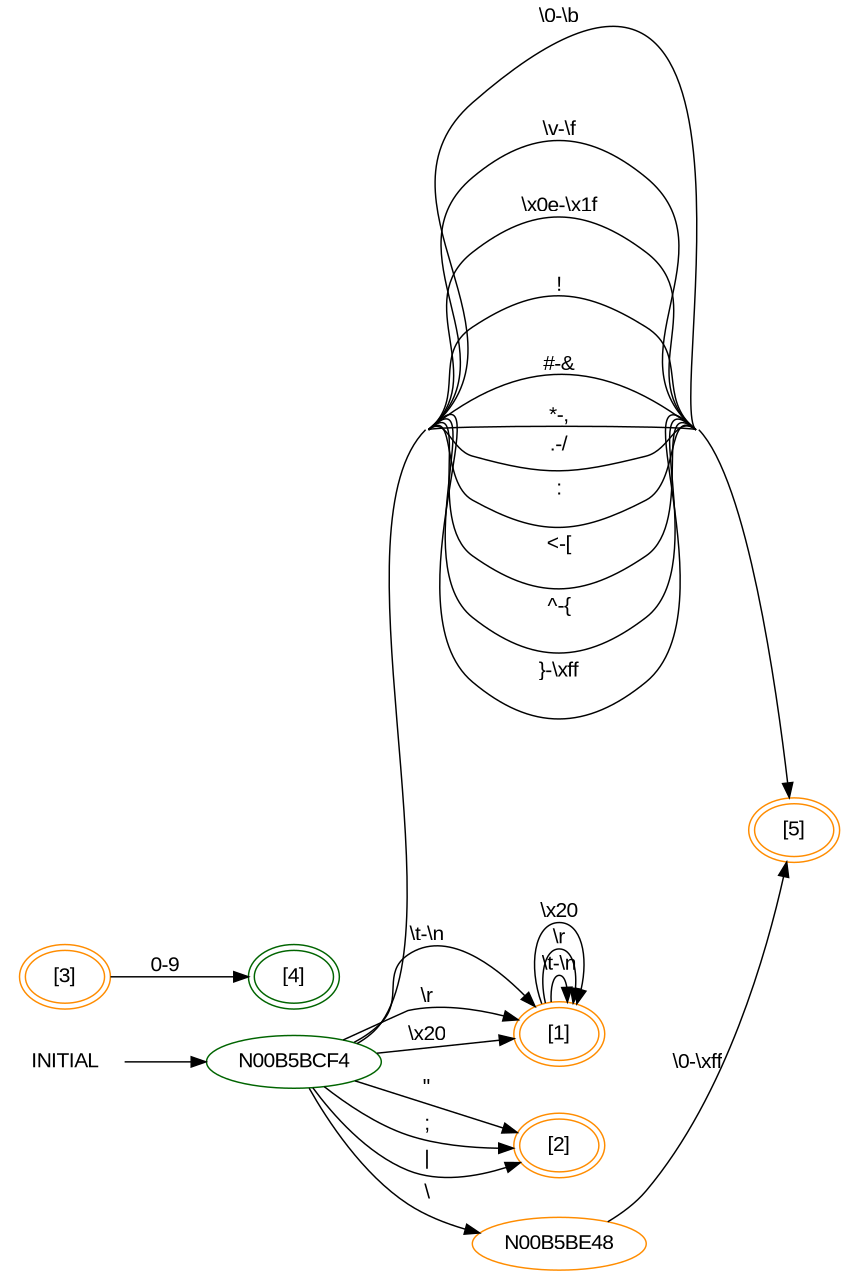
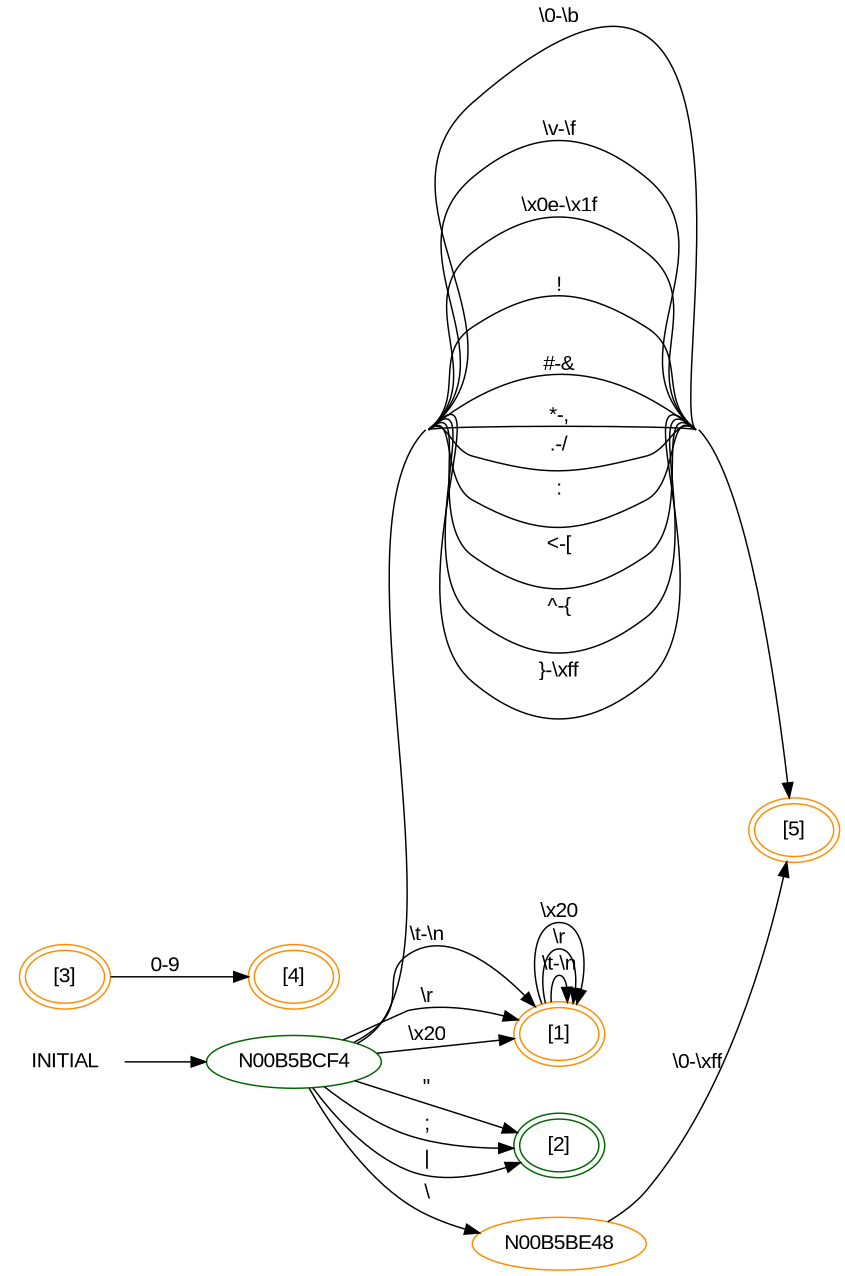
  digraph {
    concentrate=true
    fontname="Liberation Sans"
    rankdir=LR
    node [color=darkorange fontname="Liberation Sans" peripheries=2]
    edge [fontname="Liberation Sans"]
    n1 [color=darkgreen label=INITIAL peripheries=0 root=true]
    N00B5BCF4 [color=darkgreen peripheries=""]
    n3 [label="[5]"]
    n4 [label="[1]"]
-   n5 [label="[2]"]
+   n5 [color=darkgreen label="[2]"]
    N00B5BE48 [peripheries=""]
    n7 [label="[3]"]
-   n8 [color=darkgreen label="[4]"]
+   n8 [label="[4]"]
    n1 -> N00B5BCF4
    N00B5BCF4 -> n3 [label="\\0-\\b"]
    N00B5BCF4 -> n3 [label="\\v-\\f"]
    N00B5BCF4 -> n3 [label="\\x0e-\\x1f"]
    N00B5BCF4 -> n3 [label="!"]
    N00B5BCF4 -> n3 [label="#-&"]
    N00B5BCF4 -> n3 [label="*-,"]
    N00B5BCF4 -> n3 [label=".-/"]
    N00B5BCF4 -> n3 [label=":"]
    N00B5BCF4 -> n3 [label="<-["]
    N00B5BCF4 -> n3 [label="^-{"]
    N00B5BCF4 -> n3 [label="}-\\xff"]
    N00B5BCF4 -> n4 [label="\\t-\\n"]
    N00B5BCF4 -> n4 [label="\\r"]
    N00B5BCF4 -> n4 [label="\\x20"]
    N00B5BCF4 -> n5 [label="\""]
    N00B5BCF4 -> n5 [label=";"]
    N00B5BCF4 -> n5 [label="|"]
    N00B5BCF4 -> N00B5BE48 [label="\\"]
    n4 -> n4 [label="\\t-\\n"]
    n4 -> n4 [label="\\r"]
    n4 -> n4 [label="\\x20"]
    N00B5BE48 -> n3 [label="\\0-\\xff"]
    n7 -> n8 [label="0-9"]
  }
